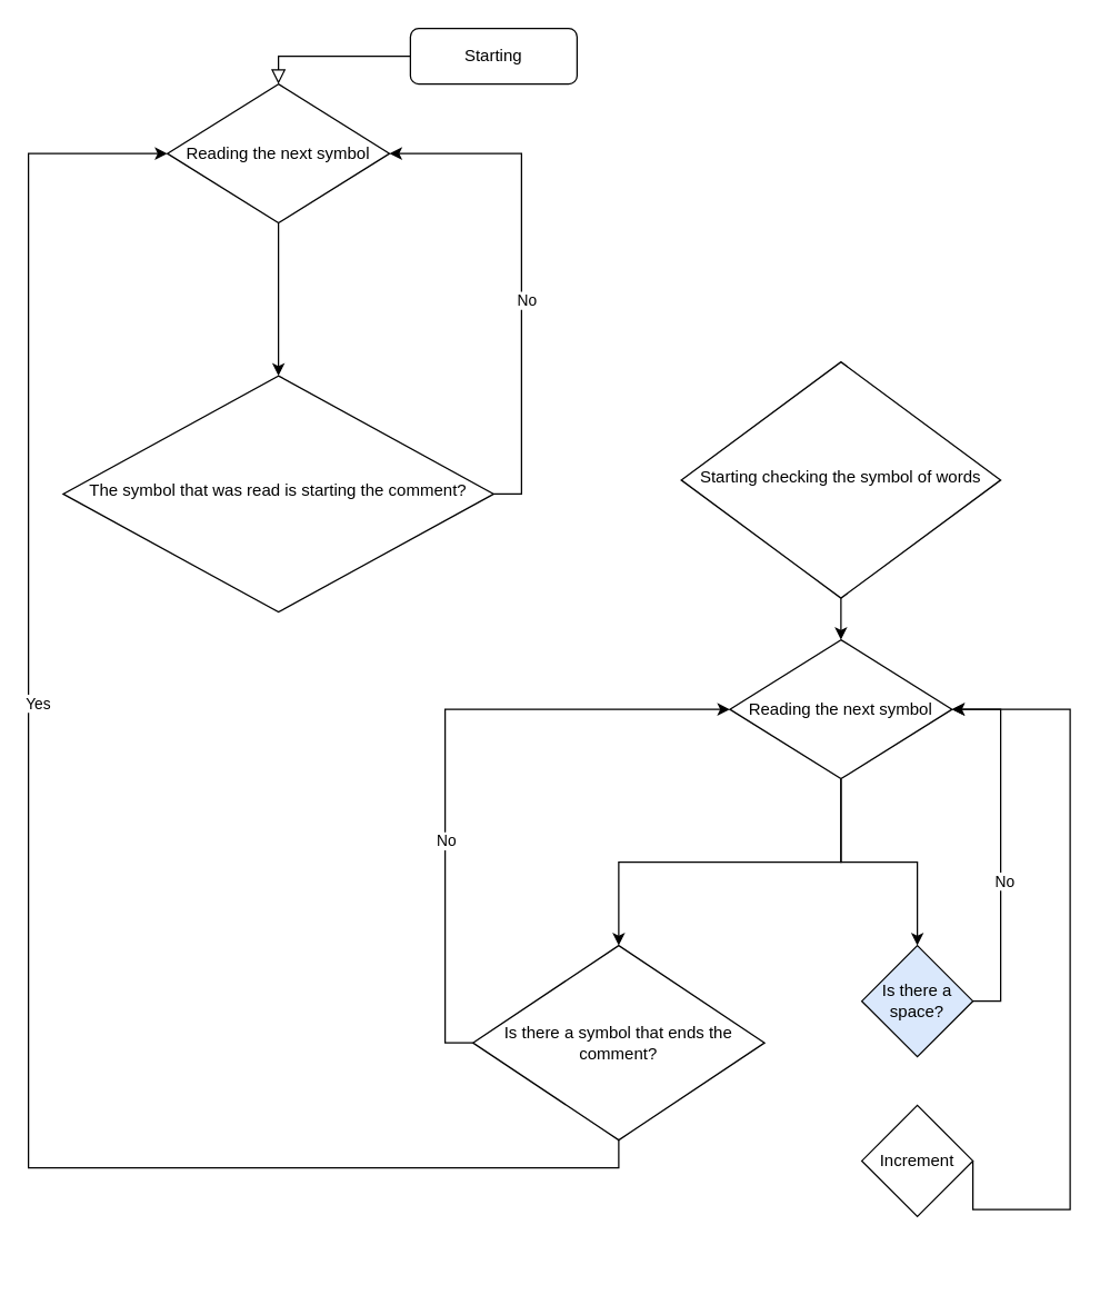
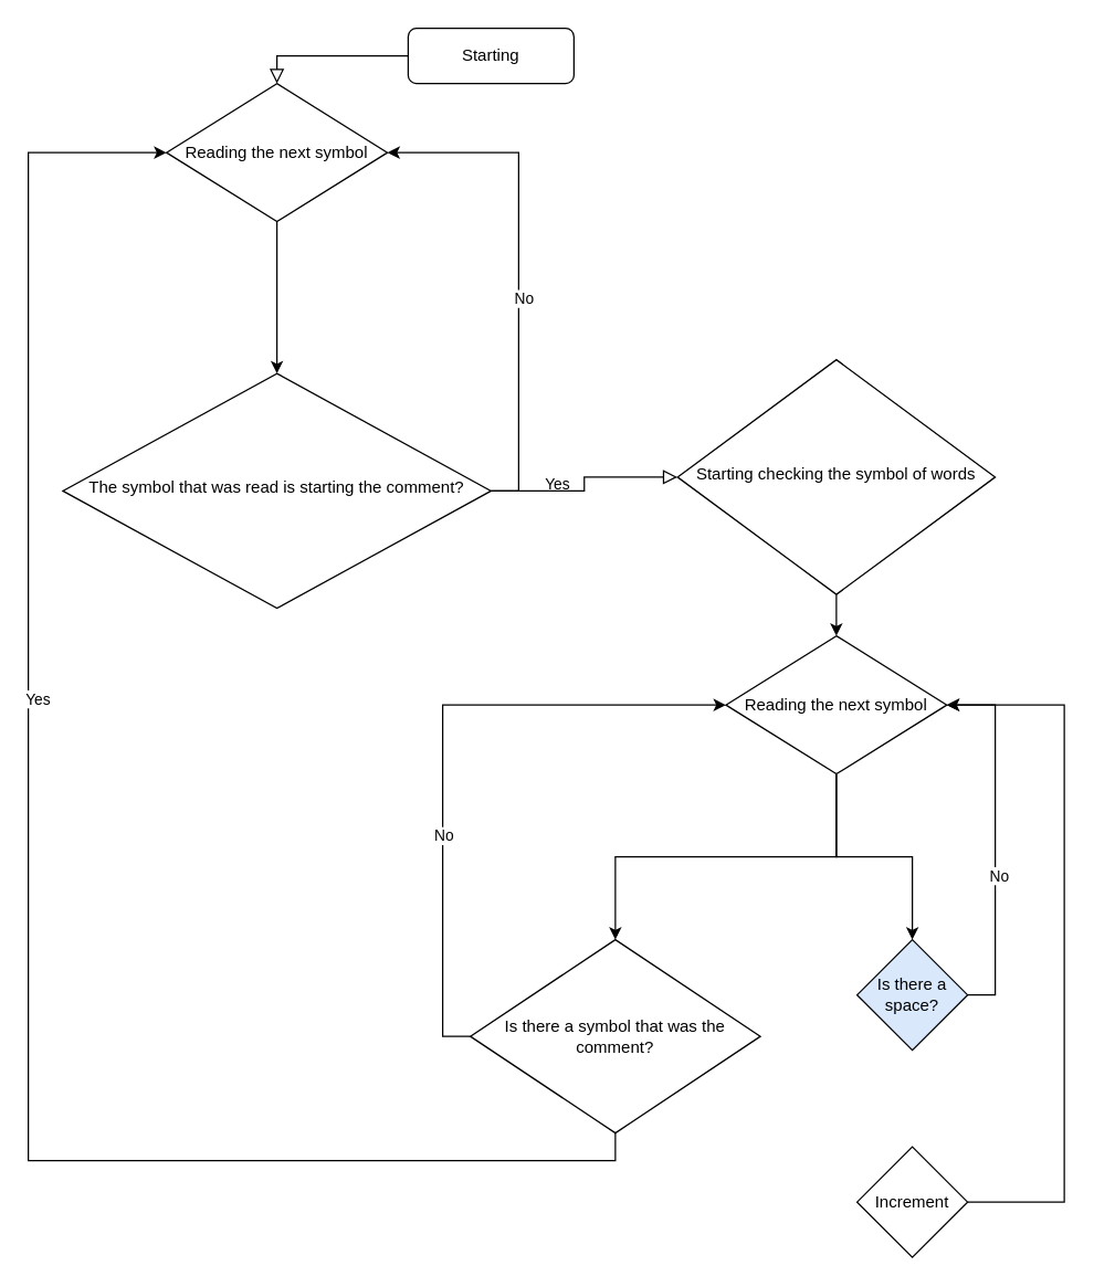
  <mxCell id="0" />
  <mxCell id="1" parent="0" />
  <mxCell id="2" value="" style="rounded=0;html=1;jettySize=auto;orthogonalLoop=1;fontSize=11;endArrow=block;endFill=0;endSize=8;strokeWidth=1;shadow=0;labelBackgroundColor=none;edgeStyle=orthogonalEdgeStyle;entryX=0.5;entryY=0;entryDx=0;entryDy=0;" parent="1" source="3" target="11" edge="1"><mxGeometry relative="1" as="geometry"><mxPoint x="240" y="80" as="targetPoint" /></mxGeometry></mxCell>
  <mxCell id="3" value="Starting" style="rounded=1;whiteSpace=wrap;html=1;fontSize=12;glass=0;strokeWidth=1;shadow=0;" parent="1" vertex="1"><mxGeometry x="295" y="20" width="120" height="40" as="geometry" /></mxCell>
+ <mxCell id="4" value="Yes" style="rounded=0;html=1;jettySize=auto;orthogonalLoop=1;fontSize=11;endArrow=block;endFill=0;endSize=8;strokeWidth=1;shadow=0;labelBackgroundColor=none;edgeStyle=orthogonalEdgeStyle;" parent="1" source="7" target="9" edge="1"><mxGeometry y="20" relative="1" as="geometry"><mxPoint as="offset" /></mxGeometry></mxCell>
  <mxCell id="5" style="edgeStyle=orthogonalEdgeStyle;rounded=0;orthogonalLoop=1;jettySize=auto;html=1;exitX=1;exitY=0.5;exitDx=0;exitDy=0;entryX=1;entryY=0.5;entryDx=0;entryDy=0;" edge="1" parent="1" source="7" target="11"><mxGeometry relative="1" as="geometry" /></mxCell>
  <mxCell id="6" value="No" style="edgeLabel;html=1;align=center;verticalAlign=middle;resizable=0;points=[];" vertex="1" connectable="0" parent="5"><mxGeometry x="-0.112" y="-3" relative="1" as="geometry"><mxPoint as="offset" /></mxGeometry></mxCell>
  <mxCell id="7" value="The symbol that was read is starting the comment?" style="rhombus;whiteSpace=wrap;html=1;shadow=0;fontFamily=Helvetica;fontSize=12;align=center;strokeWidth=1;spacing=6;spacingTop=-4;" parent="1" vertex="1"><mxGeometry x="45" y="270" width="310" height="170" as="geometry" /></mxCell>
  <mxCell id="8" style="edgeStyle=orthogonalEdgeStyle;rounded=0;orthogonalLoop=1;jettySize=auto;html=1;exitX=0.5;exitY=1;exitDx=0;exitDy=0;entryX=0.5;entryY=0;entryDx=0;entryDy=0;" edge="1" parent="1" source="9" target="14"><mxGeometry relative="1" as="geometry" /></mxCell>
  <mxCell id="9" value="Starting checking the symbol of words" style="rhombus;whiteSpace=wrap;html=1;shadow=0;fontFamily=Helvetica;fontSize=12;align=center;strokeWidth=1;spacing=6;spacingTop=-4;" parent="1" vertex="1"><mxGeometry x="490" y="260" width="230" height="170" as="geometry" /></mxCell>
  <mxCell id="10" style="edgeStyle=orthogonalEdgeStyle;rounded=0;orthogonalLoop=1;jettySize=auto;html=1;exitX=0.5;exitY=1;exitDx=0;exitDy=0;entryX=0.5;entryY=0;entryDx=0;entryDy=0;" edge="1" parent="1" source="11" target="7"><mxGeometry relative="1" as="geometry" /></mxCell>
  <mxCell id="11" value="Reading the next symbol" style="rhombus;whiteSpace=wrap;html=1;" vertex="1" parent="1"><mxGeometry x="120" y="60" width="160" height="100" as="geometry" /></mxCell>
  <mxCell id="12" style="edgeStyle=orthogonalEdgeStyle;rounded=0;orthogonalLoop=1;jettySize=auto;html=1;exitX=0.5;exitY=1;exitDx=0;exitDy=0;entryX=0.5;entryY=0;entryDx=0;entryDy=0;" edge="1" parent="1" source="14" target="17"><mxGeometry relative="1" as="geometry" /></mxCell>
  <mxCell id="13" style="edgeStyle=orthogonalEdgeStyle;rounded=0;orthogonalLoop=1;jettySize=auto;html=1;exitX=0.5;exitY=1;exitDx=0;exitDy=0;" edge="1" parent="1" source="14" target="24"><mxGeometry relative="1" as="geometry" /></mxCell>
  <mxCell id="14" value="Reading the next symbol" style="rhombus;whiteSpace=wrap;html=1;" vertex="1" parent="1"><mxGeometry x="525" y="460" width="160" height="100" as="geometry" /></mxCell>
  <mxCell id="15" style="edgeStyle=orthogonalEdgeStyle;rounded=0;orthogonalLoop=1;jettySize=auto;html=1;exitX=1;exitY=0.5;exitDx=0;exitDy=0;entryX=1;entryY=0.5;entryDx=0;entryDy=0;" edge="1" parent="1" source="17" target="14"><mxGeometry relative="1" as="geometry" /></mxCell>
  <mxCell id="16" value="No" style="edgeLabel;html=1;align=center;verticalAlign=middle;resizable=0;points=[];" vertex="1" connectable="0" parent="15"><mxGeometry x="-0.19" y="-2" relative="1" as="geometry"><mxPoint as="offset" /></mxGeometry></mxCell>
  <mxCell id="17" value="Is there a space?" style="rhombus;whiteSpace=wrap;html=1;fillColor=#dae8fc;" vertex="1" parent="1"><mxGeometry x="620" y="680" width="80" height="80" as="geometry" /></mxCell>
  <mxCell id="18" style="edgeStyle=orthogonalEdgeStyle;rounded=0;orthogonalLoop=1;jettySize=auto;html=1;exitX=1;exitY=0.5;exitDx=0;exitDy=0;entryX=1;entryY=0.5;entryDx=0;entryDy=0;" edge="1" parent="1" source="19" target="14"><mxGeometry relative="1" as="geometry"><Array as="points"><mxPoint x="770" y="870" /><mxPoint x="770" y="510" /></Array></mxGeometry></mxCell>
- <mxCell id="19" value="Increment" style="rhombus;whiteSpace=wrap;html=1;" vertex="1" parent="1"><mxGeometry x="620" y="795" width="80" height="80" as="geometry" /></mxCell>
+ <mxCell id="19" value="Increment" style="rhombus;whiteSpace=wrap;html=1;" vertex="1" parent="1"><mxGeometry x="620" y="830" width="80" height="80" as="geometry" /></mxCell>
  <mxCell id="20" style="edgeStyle=orthogonalEdgeStyle;rounded=0;orthogonalLoop=1;jettySize=auto;html=1;exitX=0;exitY=0.5;exitDx=0;exitDy=0;entryX=0;entryY=0.5;entryDx=0;entryDy=0;" edge="1" parent="1" source="24" target="14"><mxGeometry relative="1" as="geometry" /></mxCell>
  <mxCell id="21" value="No" style="edgeLabel;html=1;align=center;verticalAlign=middle;resizable=0;points=[];" vertex="1" connectable="0" parent="20"><mxGeometry x="-0.288" relative="1" as="geometry"><mxPoint as="offset" /></mxGeometry></mxCell>
  <mxCell id="22" style="edgeStyle=orthogonalEdgeStyle;rounded=0;orthogonalLoop=1;jettySize=auto;html=1;exitX=0.5;exitY=1;exitDx=0;exitDy=0;entryX=0;entryY=0.5;entryDx=0;entryDy=0;" edge="1" parent="1" source="24" target="11"><mxGeometry relative="1" as="geometry"><Array as="points"><mxPoint x="445" y="840" /><mxPoint x="20" y="840" /><mxPoint x="20" y="110" /></Array></mxGeometry></mxCell>
  <mxCell id="23" value="Yes" style="edgeLabel;html=1;align=center;verticalAlign=middle;resizable=0;points=[];" vertex="1" connectable="0" parent="22"><mxGeometry x="0.223" y="-6" relative="1" as="geometry"><mxPoint as="offset" /></mxGeometry></mxCell>
- <mxCell id="24" value="Is there a symbol that ends the comment?" style="rhombus;whiteSpace=wrap;html=1;" vertex="1" parent="1"><mxGeometry x="340" y="680" width="210" height="140" as="geometry" /></mxCell>
+ <mxCell id="24" value="Is there a symbol that was the comment?" style="rhombus;whiteSpace=wrap;html=1;" vertex="1" parent="1"><mxGeometry x="340" y="680" width="210" height="140" as="geometry" /></mxCell>
